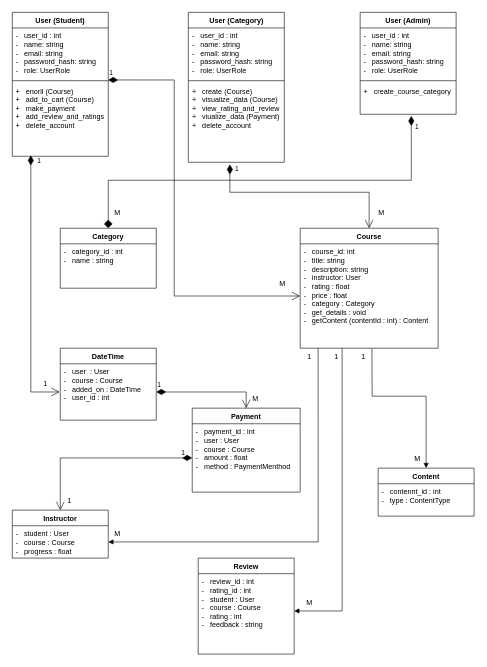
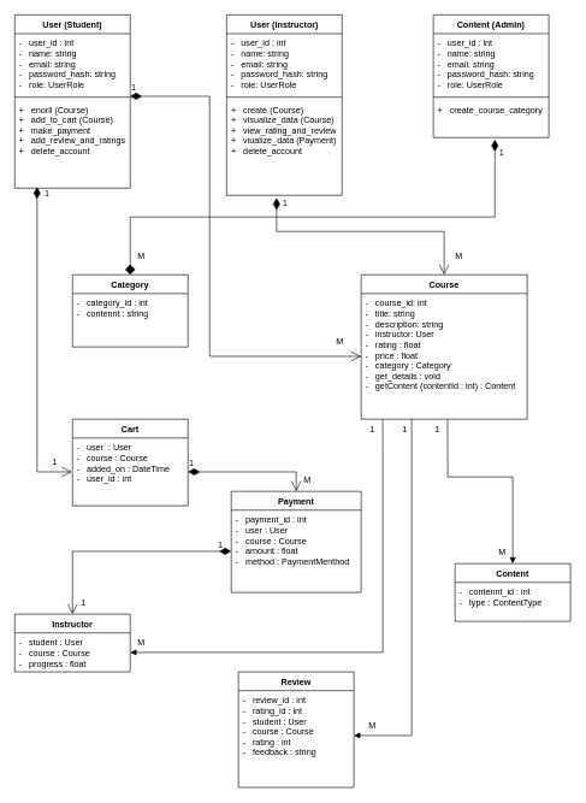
  <mxCell id="0" />
  <mxCell id="1" parent="0" />
  <mxCell id="2" value="User (Student)" style="swimlane;fontStyle=1;align=center;verticalAlign=top;childLayout=stackLayout;horizontal=1;startSize=26;horizontalStack=0;resizeParent=1;resizeParentMax=0;resizeLast=0;collapsible=1;marginBottom=0;whiteSpace=wrap;html=1;" vertex="1" parent="1"><mxGeometry x="20" y="20" width="160" height="240" as="geometry" /></mxCell>
  <mxCell id="3" value="-&amp;nbsp; &amp;nbsp;user_id : int&lt;div&gt;-&amp;nbsp; &amp;nbsp;name: string&lt;/div&gt;&lt;div&gt;-&amp;nbsp; &amp;nbsp;email: string&lt;/div&gt;&lt;div&gt;-&amp;nbsp; &amp;nbsp;password_hash: string&lt;/div&gt;&lt;div&gt;-&amp;nbsp; &amp;nbsp;role: UserRole&lt;br&gt;&lt;div&gt;&lt;br&gt;&lt;/div&gt;&lt;/div&gt;" style="text;strokeColor=none;fillColor=none;align=left;verticalAlign=top;spacingLeft=4;spacingRight=4;overflow=hidden;rotatable=0;points=[[0,0.5],[1,0.5]];portConstraint=eastwest;whiteSpace=wrap;html=1;" vertex="1" parent="2"><mxGeometry y="26" width="160" height="84" as="geometry" /></mxCell>
  <mxCell id="4" value="" style="line;strokeWidth=1;fillColor=none;align=left;verticalAlign=middle;spacingTop=-1;spacingLeft=3;spacingRight=3;rotatable=0;labelPosition=right;points=[];portConstraint=eastwest;strokeColor=inherit;" vertex="1" parent="2"><mxGeometry y="110" width="160" height="8" as="geometry" /></mxCell>
  <mxCell id="5" value="+&amp;nbsp; &amp;nbsp;enorll (Course)&lt;div&gt;+&amp;nbsp; &amp;nbsp;add_to_cart (Course)&lt;/div&gt;&lt;div&gt;+&amp;nbsp; &amp;nbsp;make_payment&lt;/div&gt;&lt;div&gt;+&amp;nbsp; &amp;nbsp;add_review_and_ratings&lt;/div&gt;&lt;div&gt;+&amp;nbsp; &amp;nbsp;delete_account&lt;br&gt;&lt;div&gt;&lt;br&gt;&lt;/div&gt;&lt;/div&gt;" style="text;strokeColor=none;fillColor=none;align=left;verticalAlign=top;spacingLeft=4;spacingRight=4;overflow=hidden;rotatable=0;points=[[0,0.5],[1,0.5]];portConstraint=eastwest;whiteSpace=wrap;html=1;" vertex="1" parent="2"><mxGeometry y="118" width="160" height="122" as="geometry" /></mxCell>
  <mxCell id="6" value="Content" style="swimlane;fontStyle=1;align=center;verticalAlign=top;childLayout=stackLayout;horizontal=1;startSize=26;horizontalStack=0;resizeParent=1;resizeParentMax=0;resizeLast=0;collapsible=1;marginBottom=0;whiteSpace=wrap;html=1;" vertex="1" parent="1"><mxGeometry x="630" y="780" width="160" height="80" as="geometry" /></mxCell>
  <mxCell id="7" value="-&amp;nbsp; &amp;nbsp;contennt_id : int&lt;div&gt;-&amp;nbsp; &amp;nbsp;type : ContentType&lt;/div&gt;" style="text;strokeColor=none;fillColor=none;align=left;verticalAlign=top;spacingLeft=4;spacingRight=4;overflow=hidden;rotatable=0;points=[[0,0.5],[1,0.5]];portConstraint=eastwest;whiteSpace=wrap;html=1;" vertex="1" parent="6"><mxGeometry y="26" width="160" height="54" as="geometry" /></mxCell>
  <mxCell id="8" value="Instructor" style="swimlane;fontStyle=1;align=center;verticalAlign=top;childLayout=stackLayout;horizontal=1;startSize=26;horizontalStack=0;resizeParent=1;resizeParentMax=0;resizeLast=0;collapsible=1;marginBottom=0;whiteSpace=wrap;html=1;" vertex="1" parent="1"><mxGeometry x="20" y="850" width="160" height="80" as="geometry" /></mxCell>
  <mxCell id="9" value="-&amp;nbsp; &amp;nbsp;student : User&lt;div&gt;-&amp;nbsp; &amp;nbsp;course : Course&lt;/div&gt;&lt;div&gt;-&amp;nbsp; &amp;nbsp;progress : float&lt;/div&gt;" style="text;strokeColor=none;fillColor=none;align=left;verticalAlign=top;spacingLeft=4;spacingRight=4;overflow=hidden;rotatable=0;points=[[0,0.5],[1,0.5]];portConstraint=eastwest;whiteSpace=wrap;html=1;" vertex="1" parent="8"><mxGeometry y="26" width="160" height="54" as="geometry" /></mxCell>
  <mxCell id="10" value="Review" style="swimlane;fontStyle=1;align=center;verticalAlign=top;childLayout=stackLayout;horizontal=1;startSize=26;horizontalStack=0;resizeParent=1;resizeParentMax=0;resizeLast=0;collapsible=1;marginBottom=0;whiteSpace=wrap;html=1;" vertex="1" parent="1"><mxGeometry x="330" y="930" width="160" height="160" as="geometry" /></mxCell>
  <mxCell id="11" value="-&amp;nbsp; &amp;nbsp;review_id : int&lt;div&gt;-&amp;nbsp; &amp;nbsp;rating_id : int&lt;/div&gt;&lt;div&gt;-&amp;nbsp; &amp;nbsp;student : User&lt;/div&gt;&lt;div&gt;-&amp;nbsp; &amp;nbsp;course : Course&lt;/div&gt;&lt;div&gt;-&amp;nbsp; &amp;nbsp;rating : int&lt;/div&gt;&lt;div&gt;-&amp;nbsp; &amp;nbsp;feedback : string&lt;/div&gt;" style="text;strokeColor=none;fillColor=none;align=left;verticalAlign=top;spacingLeft=4;spacingRight=4;overflow=hidden;rotatable=0;points=[[0,0.5],[1,0.5]];portConstraint=eastwest;whiteSpace=wrap;html=1;" vertex="1" parent="10"><mxGeometry y="26" width="160" height="134" as="geometry" /></mxCell>
- <mxCell id="12" value="DateTime" style="swimlane;fontStyle=1;align=center;verticalAlign=top;childLayout=stackLayout;horizontal=1;startSize=26;horizontalStack=0;resizeParent=1;resizeParentMax=0;resizeLast=0;collapsible=1;marginBottom=0;whiteSpace=wrap;html=1;" vertex="1" parent="1"><mxGeometry x="100" y="580" width="160" height="120" as="geometry" /></mxCell>
+ <mxCell id="12" value="Cart" style="swimlane;fontStyle=1;align=center;verticalAlign=top;childLayout=stackLayout;horizontal=1;startSize=26;horizontalStack=0;resizeParent=1;resizeParentMax=0;resizeLast=0;collapsible=1;marginBottom=0;whiteSpace=wrap;html=1;" vertex="1" parent="1"><mxGeometry x="100" y="580" width="160" height="120" as="geometry" /></mxCell>
  <mxCell id="13" value="-&amp;nbsp; &amp;nbsp;user&amp;nbsp; : User&lt;div&gt;-&amp;nbsp; &amp;nbsp;course : Course&lt;/div&gt;&lt;div&gt;-&amp;nbsp; &amp;nbsp;added_on : DateTime&lt;/div&gt;&lt;div&gt;-&amp;nbsp; &amp;nbsp;user_id : int&lt;/div&gt;" style="text;strokeColor=none;fillColor=none;align=left;verticalAlign=top;spacingLeft=4;spacingRight=4;overflow=hidden;rotatable=0;points=[[0,0.5],[1,0.5]];portConstraint=eastwest;whiteSpace=wrap;html=1;" vertex="1" parent="12"><mxGeometry y="26" width="160" height="94" as="geometry" /></mxCell>
  <mxCell id="14" value="Payment" style="swimlane;fontStyle=1;align=center;verticalAlign=top;childLayout=stackLayout;horizontal=1;startSize=26;horizontalStack=0;resizeParent=1;resizeParentMax=0;resizeLast=0;collapsible=1;marginBottom=0;whiteSpace=wrap;html=1;" vertex="1" parent="1"><mxGeometry x="320" y="680" width="180" height="140" as="geometry" /></mxCell>
  <mxCell id="15" value="-&amp;nbsp; &amp;nbsp;payment_id : int&lt;div&gt;-&amp;nbsp; &amp;nbsp;user : User&lt;/div&gt;&lt;div&gt;-&amp;nbsp; &amp;nbsp;course : Course&lt;/div&gt;&lt;div&gt;-&amp;nbsp; &amp;nbsp;amount : float&lt;/div&gt;&lt;div&gt;-&amp;nbsp; &amp;nbsp;method : PaymentMenthod&lt;/div&gt;" style="text;strokeColor=none;fillColor=none;align=left;verticalAlign=top;spacingLeft=4;spacingRight=4;overflow=hidden;rotatable=0;points=[[0,0.5],[1,0.5]];portConstraint=eastwest;whiteSpace=wrap;html=1;" vertex="1" parent="14"><mxGeometry y="26" width="180" height="114" as="geometry" /></mxCell>
  <mxCell id="16" value="Category" style="swimlane;fontStyle=1;align=center;verticalAlign=top;childLayout=stackLayout;horizontal=1;startSize=26;horizontalStack=0;resizeParent=1;resizeParentMax=0;resizeLast=0;collapsible=1;marginBottom=0;whiteSpace=wrap;html=1;" vertex="1" parent="1"><mxGeometry x="100" y="380" width="160" height="100" as="geometry" /></mxCell>
- <mxCell id="17" value="-&amp;nbsp; &amp;nbsp;category_id : int&lt;div&gt;-&amp;nbsp; &amp;nbsp;name : string&lt;/div&gt;" style="text;strokeColor=none;fillColor=none;align=left;verticalAlign=top;spacingLeft=4;spacingRight=4;overflow=hidden;rotatable=0;points=[[0,0.5],[1,0.5]];portConstraint=eastwest;whiteSpace=wrap;html=1;" vertex="1" parent="16"><mxGeometry y="26" width="160" height="74" as="geometry" /></mxCell>
- <mxCell id="18" value="User (Category)" style="swimlane;fontStyle=1;align=center;verticalAlign=top;childLayout=stackLayout;horizontal=1;startSize=26;horizontalStack=0;resizeParent=1;resizeParentMax=0;resizeLast=0;collapsible=1;marginBottom=0;whiteSpace=wrap;html=1;" vertex="1" parent="1"><mxGeometry x="313.5" y="20" width="160" height="250" as="geometry" /></mxCell>
+ <mxCell id="17" value="-&amp;nbsp; &amp;nbsp;category_id : int&lt;div&gt;-&amp;nbsp; &amp;nbsp;contennt : string&lt;/div&gt;" style="text;strokeColor=none;fillColor=none;align=left;verticalAlign=top;spacingLeft=4;spacingRight=4;overflow=hidden;rotatable=0;points=[[0,0.5],[1,0.5]];portConstraint=eastwest;whiteSpace=wrap;html=1;" vertex="1" parent="16"><mxGeometry y="26" width="160" height="74" as="geometry" /></mxCell>
+ <mxCell id="18" value="User (Instructor)" style="swimlane;fontStyle=1;align=center;verticalAlign=top;childLayout=stackLayout;horizontal=1;startSize=26;horizontalStack=0;resizeParent=1;resizeParentMax=0;resizeLast=0;collapsible=1;marginBottom=0;whiteSpace=wrap;html=1;" vertex="1" parent="1"><mxGeometry x="313.5" y="20" width="160" height="250" as="geometry" /></mxCell>
  <mxCell id="19" value="-&amp;nbsp; &amp;nbsp;user_id : int&lt;div&gt;-&amp;nbsp; &amp;nbsp;name: string&lt;/div&gt;&lt;div&gt;-&amp;nbsp; &amp;nbsp;email: string&lt;/div&gt;&lt;div&gt;-&amp;nbsp; &amp;nbsp;password_hash: string&lt;/div&gt;&lt;div&gt;-&amp;nbsp; &amp;nbsp;role: UserRole&lt;br&gt;&lt;div&gt;&lt;br&gt;&lt;/div&gt;&lt;/div&gt;" style="text;strokeColor=none;fillColor=none;align=left;verticalAlign=top;spacingLeft=4;spacingRight=4;overflow=hidden;rotatable=0;points=[[0,0.5],[1,0.5]];portConstraint=eastwest;whiteSpace=wrap;html=1;" vertex="1" parent="18"><mxGeometry y="26" width="160" height="84" as="geometry" /></mxCell>
  <mxCell id="20" value="" style="line;strokeWidth=1;fillColor=none;align=left;verticalAlign=middle;spacingTop=-1;spacingLeft=3;spacingRight=3;rotatable=0;labelPosition=right;points=[];portConstraint=eastwest;strokeColor=inherit;" vertex="1" parent="18"><mxGeometry y="110" width="160" height="8" as="geometry" /></mxCell>
  <mxCell id="21" value="+&amp;nbsp; &amp;nbsp;create (Course)&lt;div&gt;+&amp;nbsp; &amp;nbsp;visualize_data (Course)&lt;/div&gt;&lt;div&gt;+&amp;nbsp; &amp;nbsp;view_rating_and_review&lt;/div&gt;&lt;div&gt;+&amp;nbsp; &amp;nbsp;viualize_data (Payment)&lt;/div&gt;&lt;div&gt;+&amp;nbsp; &amp;nbsp;delete_account&lt;/div&gt;&lt;div&gt;&lt;div&gt;&lt;br&gt;&lt;/div&gt;&lt;/div&gt;" style="text;strokeColor=none;fillColor=none;align=left;verticalAlign=top;spacingLeft=4;spacingRight=4;overflow=hidden;rotatable=0;points=[[0,0.5],[1,0.5]];portConstraint=eastwest;whiteSpace=wrap;html=1;" vertex="1" parent="18"><mxGeometry y="118" width="160" height="132" as="geometry" /></mxCell>
- <mxCell id="22" value="User (Admin)" style="swimlane;fontStyle=1;align=center;verticalAlign=top;childLayout=stackLayout;horizontal=1;startSize=26;horizontalStack=0;resizeParent=1;resizeParentMax=0;resizeLast=0;collapsible=1;marginBottom=0;whiteSpace=wrap;html=1;" vertex="1" parent="1"><mxGeometry x="600" y="20" width="160" height="170" as="geometry" /></mxCell>
+ <mxCell id="22" value="Content (Admin)" style="swimlane;fontStyle=1;align=center;verticalAlign=top;childLayout=stackLayout;horizontal=1;startSize=26;horizontalStack=0;resizeParent=1;resizeParentMax=0;resizeLast=0;collapsible=1;marginBottom=0;whiteSpace=wrap;html=1;" vertex="1" parent="1"><mxGeometry x="600" y="20" width="160" height="170" as="geometry" /></mxCell>
  <mxCell id="23" value="-&amp;nbsp; &amp;nbsp;user_id : int&lt;div&gt;-&amp;nbsp; &amp;nbsp;name: string&lt;/div&gt;&lt;div&gt;-&amp;nbsp; &amp;nbsp;email: string&lt;/div&gt;&lt;div&gt;-&amp;nbsp; &amp;nbsp;password_hash: string&lt;/div&gt;&lt;div&gt;-&amp;nbsp; &amp;nbsp;role: UserRole&lt;br&gt;&lt;div&gt;&lt;br&gt;&lt;/div&gt;&lt;/div&gt;" style="text;strokeColor=none;fillColor=none;align=left;verticalAlign=top;spacingLeft=4;spacingRight=4;overflow=hidden;rotatable=0;points=[[0,0.5],[1,0.5]];portConstraint=eastwest;whiteSpace=wrap;html=1;" vertex="1" parent="22"><mxGeometry y="26" width="160" height="84" as="geometry" /></mxCell>
  <mxCell id="24" value="" style="line;strokeWidth=1;fillColor=none;align=left;verticalAlign=middle;spacingTop=-1;spacingLeft=3;spacingRight=3;rotatable=0;labelPosition=right;points=[];portConstraint=eastwest;strokeColor=inherit;" vertex="1" parent="22"><mxGeometry y="110" width="160" height="8" as="geometry" /></mxCell>
  <mxCell id="25" value="&lt;div&gt;&lt;div&gt;+&amp;nbsp; &amp;nbsp;create_course_category&lt;/div&gt;&lt;/div&gt;" style="text;strokeColor=none;fillColor=none;align=left;verticalAlign=top;spacingLeft=4;spacingRight=4;overflow=hidden;rotatable=0;points=[[0,0.5],[1,0.5]];portConstraint=eastwest;whiteSpace=wrap;html=1;" vertex="1" parent="22"><mxGeometry y="118" width="160" height="52" as="geometry" /></mxCell>
  <mxCell id="26" value="Course" style="swimlane;fontStyle=1;align=center;verticalAlign=top;childLayout=stackLayout;horizontal=1;startSize=26;horizontalStack=0;resizeParent=1;resizeParentMax=0;resizeLast=0;collapsible=1;marginBottom=0;whiteSpace=wrap;html=1;" vertex="1" parent="1"><mxGeometry x="500" y="380" width="230" height="200" as="geometry" /></mxCell>
  <mxCell id="27" value="&lt;div&gt;&lt;div&gt;-&amp;nbsp; &amp;nbsp;course_id: int&lt;div&gt;-&amp;nbsp; &amp;nbsp;title: string&lt;/div&gt;&lt;div&gt;-&amp;nbsp; &amp;nbsp;description: string&lt;/div&gt;&lt;div&gt;-&amp;nbsp; &amp;nbsp;instructor: User&lt;/div&gt;&lt;div&gt;-&amp;nbsp; &amp;nbsp;rating : float&lt;/div&gt;&lt;div&gt;-&amp;nbsp; &amp;nbsp;price : float&lt;/div&gt;&lt;div&gt;-&amp;nbsp; &amp;nbsp;category : Category&lt;/div&gt;&lt;/div&gt;&lt;/div&gt;&lt;div&gt;-&amp;nbsp; &amp;nbsp;get_details : void&lt;/div&gt;&lt;div&gt;-&amp;nbsp; &amp;nbsp;getContent (contentId : int) : Content&lt;/div&gt;" style="text;strokeColor=none;fillColor=none;align=left;verticalAlign=top;spacingLeft=4;spacingRight=4;overflow=hidden;rotatable=0;points=[[0,0.5],[1,0.5]];portConstraint=eastwest;whiteSpace=wrap;html=1;" vertex="1" parent="26"><mxGeometry y="26" width="230" height="174" as="geometry" /></mxCell>
  <mxCell id="28" value="1" style="endArrow=open;html=1;endSize=12;startArrow=diamondThin;startSize=14;startFill=1;edgeStyle=orthogonalEdgeStyle;align=left;verticalAlign=bottom;rounded=0;exitX=0.433;exitY=1.027;exitDx=0;exitDy=0;exitPerimeter=0;entryX=0.5;entryY=0;entryDx=0;entryDy=0;" edge="1" parent="1" source="21" target="26"><mxGeometry x="-0.903" y="7" relative="1" as="geometry"><mxPoint x="520" y="240" as="sourcePoint" /><mxPoint x="680" y="240" as="targetPoint" /><Array as="points"><mxPoint x="383" y="320" /><mxPoint x="615" y="320" /></Array><mxPoint as="offset" /></mxGeometry></mxCell>
  <mxCell id="29" value="1" style="endArrow=open;html=1;endSize=12;startArrow=diamondThin;startSize=14;startFill=1;edgeStyle=orthogonalEdgeStyle;align=left;verticalAlign=bottom;rounded=0;exitX=0.998;exitY=-0.043;exitDx=0;exitDy=0;exitPerimeter=0;entryX=0;entryY=0.5;entryDx=0;entryDy=0;" edge="1" parent="1" source="5" target="27"><mxGeometry x="-1" y="3" relative="1" as="geometry"><mxPoint x="350" y="340" as="sourcePoint" /><mxPoint x="510" y="340" as="targetPoint" /><Array as="points"><mxPoint x="290" y="133" /><mxPoint x="290" y="493" /></Array></mxGeometry></mxCell>
  <mxCell id="30" value="M" style="text;html=1;align=center;verticalAlign=middle;resizable=0;points=[];autosize=1;strokeColor=none;fillColor=none;" vertex="1" parent="1"><mxGeometry x="455" y="458" width="30" height="30" as="geometry" /></mxCell>
  <mxCell id="31" value="1" style="endArrow=diamond;html=1;endSize=12;startArrow=diamondThin;startSize=14;startFill=1;edgeStyle=orthogonalEdgeStyle;align=left;verticalAlign=bottom;rounded=0;exitX=0.533;exitY=1.054;exitDx=0;exitDy=0;exitPerimeter=0;entryX=0.5;entryY=0;entryDx=0;entryDy=0;" edge="1" parent="1" source="25" target="16"><mxGeometry x="-0.921" y="5" relative="1" as="geometry"><mxPoint x="350" y="340" as="sourcePoint" /><mxPoint x="510" y="340" as="targetPoint" /><Array as="points"><mxPoint x="685" y="300" /><mxPoint x="180" y="300" /></Array><mxPoint as="offset" /></mxGeometry></mxCell>
  <mxCell id="32" value="M" style="text;html=1;align=center;verticalAlign=middle;resizable=0;points=[];autosize=1;strokeColor=none;fillColor=none;" vertex="1" parent="1"><mxGeometry x="180" y="340" width="30" height="30" as="geometry" /></mxCell>
  <mxCell id="33" value="M" style="text;html=1;align=center;verticalAlign=middle;resizable=0;points=[];autosize=1;strokeColor=none;fillColor=none;" vertex="1" parent="1"><mxGeometry x="620" y="340" width="30" height="30" as="geometry" /></mxCell>
  <mxCell id="34" value="1" style="endArrow=open;html=1;endSize=12;startArrow=diamondThin;startSize=14;startFill=1;edgeStyle=orthogonalEdgeStyle;align=left;verticalAlign=bottom;rounded=0;exitX=0.193;exitY=0.987;exitDx=0;exitDy=0;exitPerimeter=0;entryX=0;entryY=0.5;entryDx=0;entryDy=0;" edge="1" parent="1" source="5"><mxGeometry x="-0.915" y="9" relative="1" as="geometry"><mxPoint x="87.48" y="262.44" as="sourcePoint" /><mxPoint x="99" y="653" as="targetPoint" /><Array as="points"><mxPoint x="51" y="653" /></Array><mxPoint as="offset" /></mxGeometry></mxCell>
  <mxCell id="35" value="1" style="text;html=1;align=center;verticalAlign=middle;resizable=0;points=[];autosize=1;strokeColor=none;fillColor=none;" vertex="1" parent="1"><mxGeometry x="60" y="625" width="30" height="30" as="geometry" /></mxCell>
  <mxCell id="36" value="1" style="endArrow=open;html=1;endSize=12;startArrow=diamondThin;startSize=14;startFill=1;edgeStyle=orthogonalEdgeStyle;align=left;verticalAlign=bottom;rounded=0;exitX=1;exitY=0.5;exitDx=0;exitDy=0;entryX=0.5;entryY=0;entryDx=0;entryDy=0;" edge="1" parent="1" source="13" target="14"><mxGeometry x="-1" y="3" relative="1" as="geometry"><mxPoint x="170" y="780" as="sourcePoint" /><mxPoint x="330" y="780" as="targetPoint" /></mxGeometry></mxCell>
  <mxCell id="37" value="M" style="text;html=1;align=center;verticalAlign=middle;resizable=0;points=[];autosize=1;strokeColor=none;fillColor=none;" vertex="1" parent="1"><mxGeometry x="410" y="650" width="30" height="30" as="geometry" /></mxCell>
  <mxCell id="38" value="" style="html=1;verticalAlign=bottom;endArrow=block;curved=0;rounded=0;exitX=0.52;exitY=1.005;exitDx=0;exitDy=0;exitPerimeter=0;entryX=0.5;entryY=0;entryDx=0;entryDy=0;" edge="1" parent="1" source="27" target="6"><mxGeometry width="80" relative="1" as="geometry"><mxPoint x="390" y="670" as="sourcePoint" /><mxPoint x="470" y="670" as="targetPoint" /><Array as="points"><mxPoint x="620" y="660" /><mxPoint x="710" y="660" /></Array></mxGeometry></mxCell>
  <mxCell id="39" value="1" style="text;html=1;align=center;verticalAlign=middle;resizable=0;points=[];autosize=1;strokeColor=none;fillColor=none;" vertex="1" parent="1"><mxGeometry x="590" y="580" width="30" height="30" as="geometry" /></mxCell>
  <mxCell id="40" value="M" style="text;html=1;align=center;verticalAlign=middle;resizable=0;points=[];autosize=1;strokeColor=none;fillColor=none;" vertex="1" parent="1"><mxGeometry x="680" y="750" width="30" height="30" as="geometry" /></mxCell>
  <mxCell id="41" value="" style="html=1;verticalAlign=bottom;endArrow=block;curved=0;rounded=0;exitX=0.304;exitY=1.028;exitDx=0;exitDy=0;exitPerimeter=0;entryX=1;entryY=0.5;entryDx=0;entryDy=0;" edge="1" parent="1"><mxGeometry width="80" relative="1" as="geometry"><mxPoint x="569.92" y="580.002" as="sourcePoint" /><mxPoint x="490" y="1018.13" as="targetPoint" /><Array as="points"><mxPoint x="570" y="739.63" /><mxPoint x="570" y="1018.13" /></Array></mxGeometry></mxCell>
  <mxCell id="42" value="1" style="text;html=1;align=center;verticalAlign=middle;resizable=0;points=[];autosize=1;strokeColor=none;fillColor=none;" vertex="1" parent="1"><mxGeometry x="545" y="580" width="30" height="30" as="geometry" /></mxCell>
  <mxCell id="43" value="M" style="text;html=1;align=center;verticalAlign=middle;resizable=0;points=[];autosize=1;strokeColor=none;fillColor=none;" vertex="1" parent="1"><mxGeometry x="500" y="990" width="30" height="30" as="geometry" /></mxCell>
  <mxCell id="44" value="1" style="endArrow=open;html=1;endSize=12;startArrow=diamondThin;startSize=14;startFill=1;edgeStyle=orthogonalEdgeStyle;align=left;verticalAlign=bottom;rounded=0;exitX=0;exitY=0.5;exitDx=0;exitDy=0;entryX=0.5;entryY=0;entryDx=0;entryDy=0;" edge="1" parent="1" source="15" target="8"><mxGeometry x="-0.87" relative="1" as="geometry"><mxPoint x="270" y="663" as="sourcePoint" /><mxPoint x="100" y="840" as="targetPoint" /><Array as="points"><mxPoint x="100" y="763" /></Array><mxPoint as="offset" /></mxGeometry></mxCell>
  <mxCell id="45" value="1" style="text;html=1;align=center;verticalAlign=middle;resizable=0;points=[];autosize=1;strokeColor=none;fillColor=none;" vertex="1" parent="1"><mxGeometry x="100" y="820" width="30" height="30" as="geometry" /></mxCell>
  <mxCell id="46" value="" style="html=1;verticalAlign=bottom;endArrow=block;curved=0;rounded=0;exitX=0.13;exitY=1;exitDx=0;exitDy=0;exitPerimeter=0;entryX=1;entryY=0.5;entryDx=0;entryDy=0;" edge="1" parent="1" source="27" target="9"><mxGeometry width="80" relative="1" as="geometry"><mxPoint x="579.92" y="590.002" as="sourcePoint" /><mxPoint x="500" y="1028.13" as="targetPoint" /><Array as="points"><mxPoint x="530" y="750" /><mxPoint x="530" y="903" /></Array></mxGeometry></mxCell>
  <mxCell id="47" value="1" style="text;html=1;align=center;verticalAlign=middle;resizable=0;points=[];autosize=1;strokeColor=none;fillColor=none;" vertex="1" parent="1"><mxGeometry x="500" y="580" width="30" height="30" as="geometry" /></mxCell>
  <mxCell id="48" value="M" style="text;html=1;align=center;verticalAlign=middle;resizable=0;points=[];autosize=1;strokeColor=none;fillColor=none;" vertex="1" parent="1"><mxGeometry x="180" y="875" width="30" height="30" as="geometry" /></mxCell>
